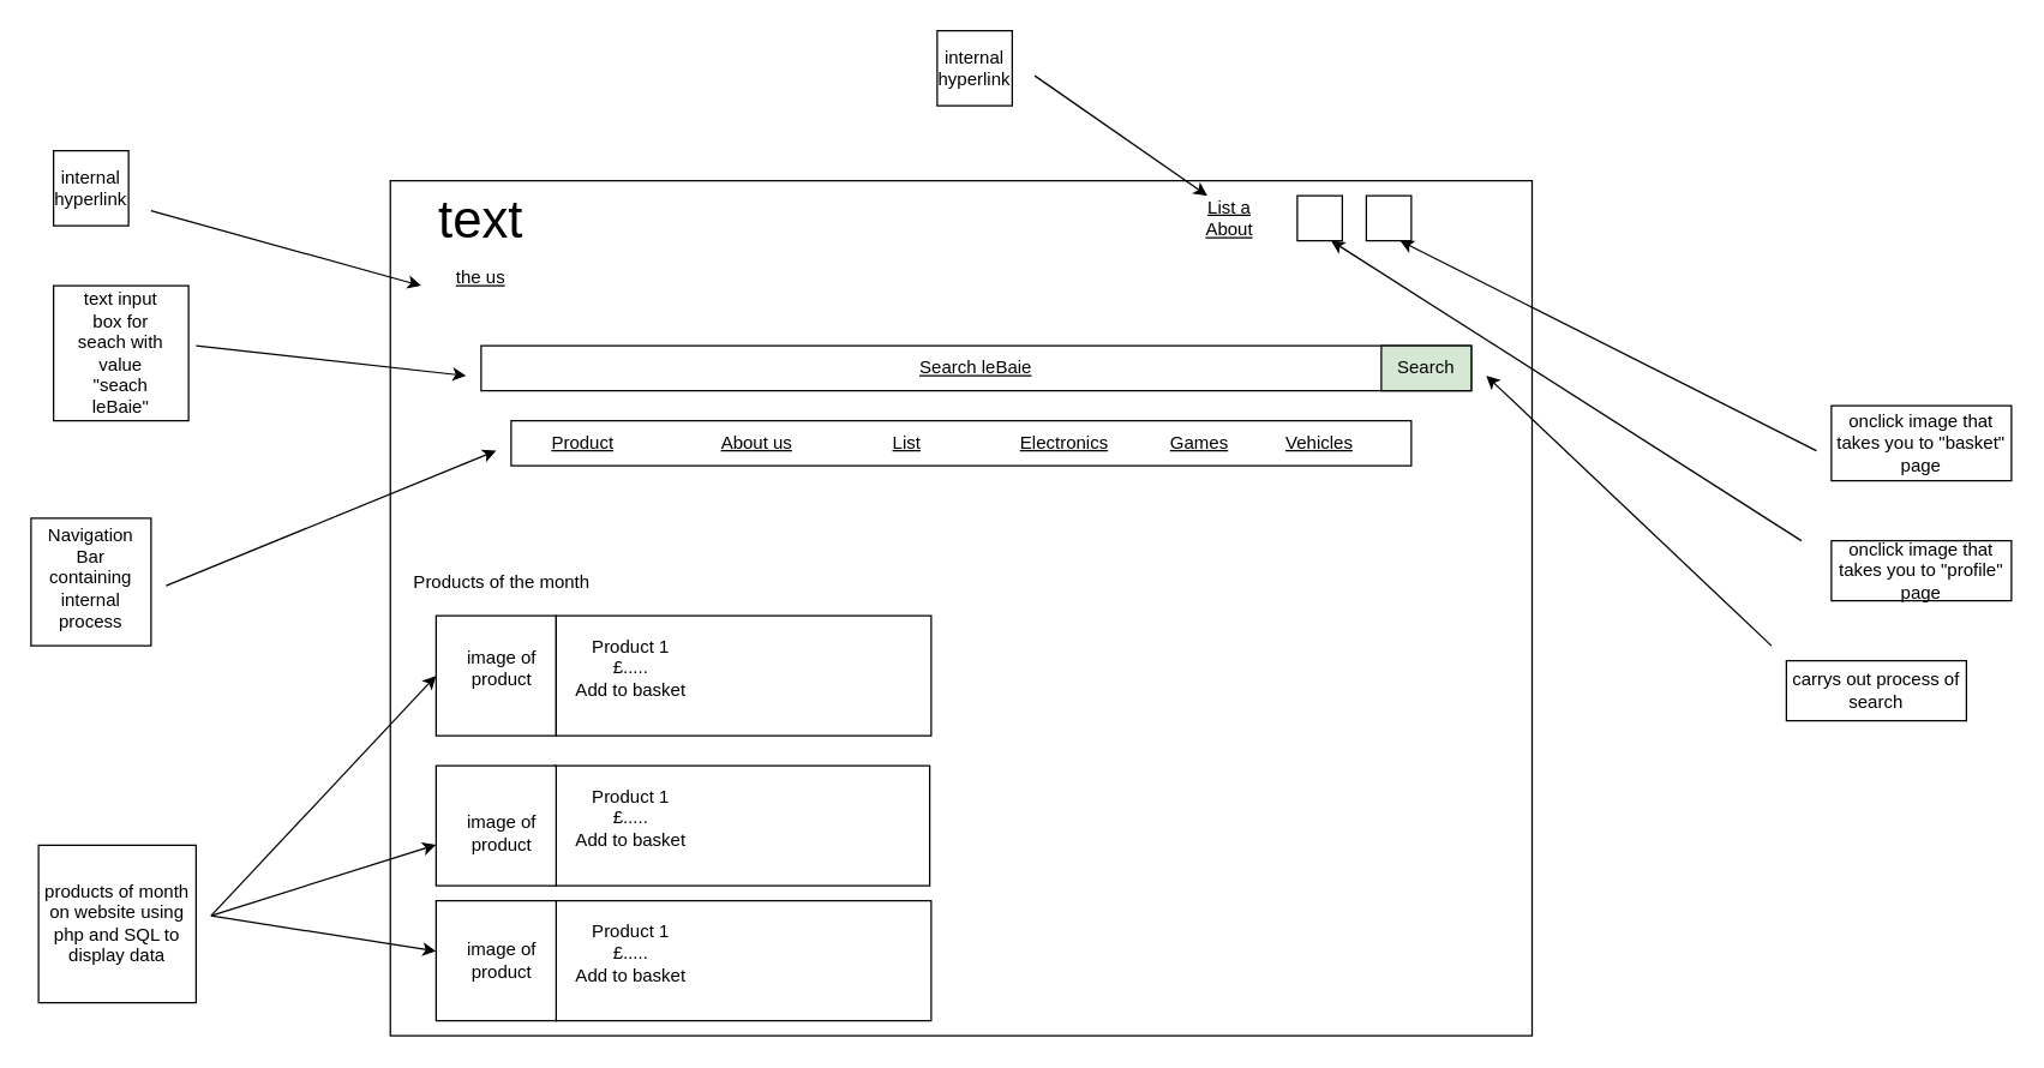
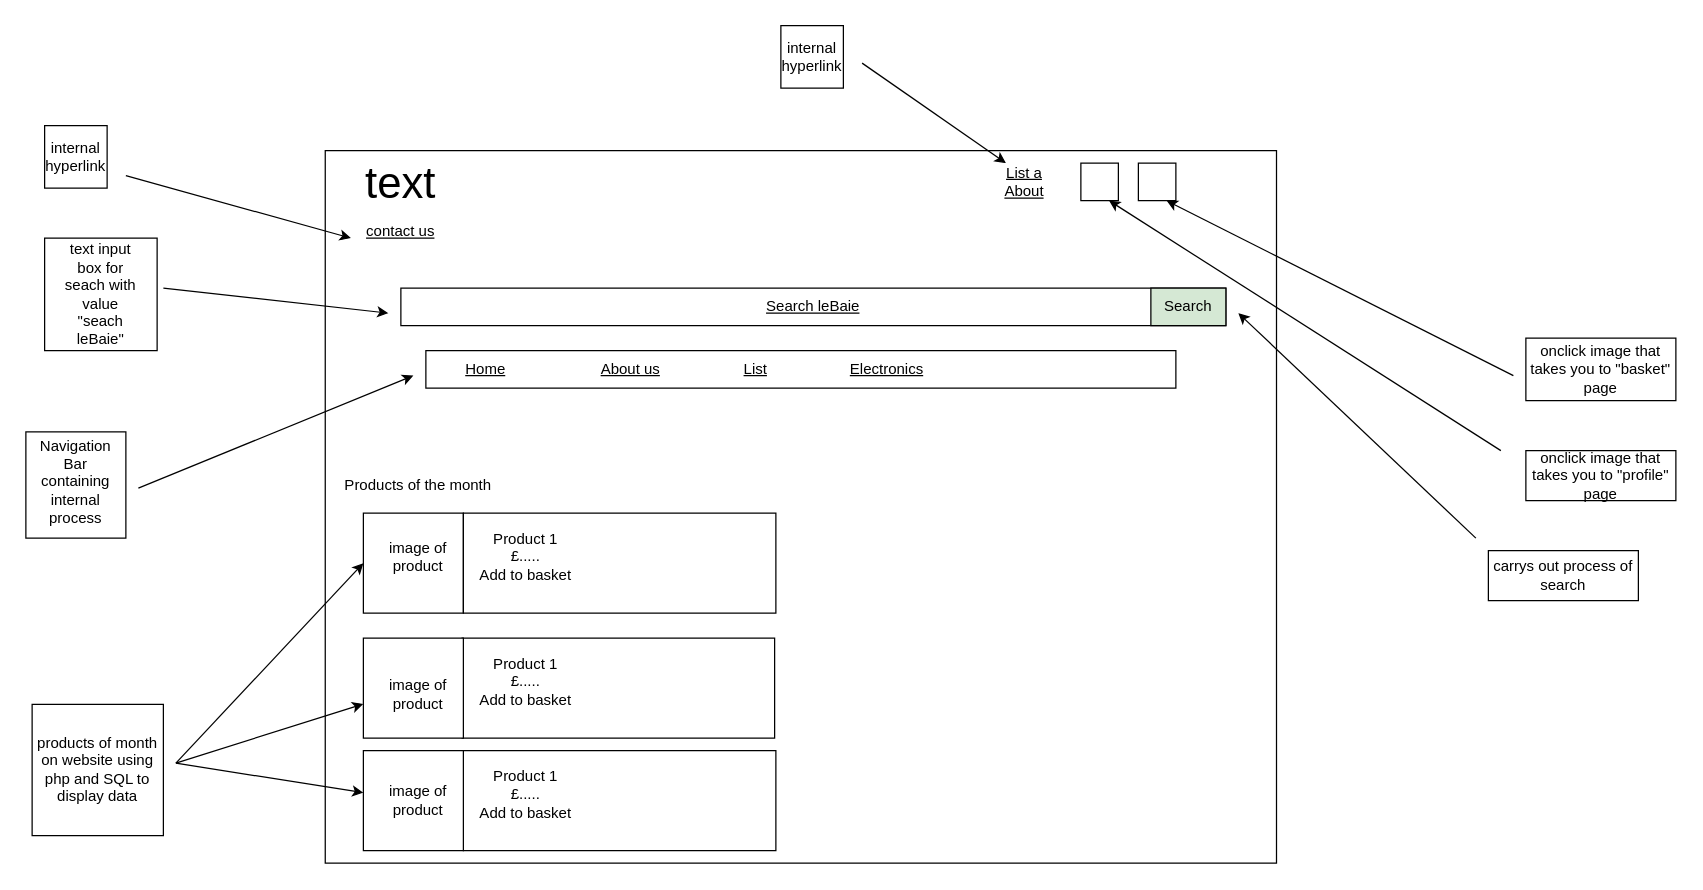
  <mxCell id="0" />
  <mxCell id="1" parent="0" />
  <mxCell id="2" value="" style="whiteSpace=wrap;html=1;aspect=fixed;" parent="1" vertex="1"><mxGeometry x="290" y="410" width="80" height="80" as="geometry" /></mxCell>
  <mxCell id="3" value="" style="rounded=0;whiteSpace=wrap;html=1;" parent="1" vertex="1"><mxGeometry x="369" y="510" width="250" height="80" as="geometry" /></mxCell>
  <mxCell id="4" value="" style="whiteSpace=wrap;html=1;aspect=fixed;" parent="1" vertex="1"><mxGeometry x="25" y="563" width="105" height="105" as="geometry" /></mxCell>
  <mxCell id="5" value="" style="rounded=0;whiteSpace=wrap;html=1;fillColor=none;" parent="1" vertex="1"><mxGeometry x="340" y="280" width="600" height="30" as="geometry" /></mxCell>
  <mxCell id="6" value="" style="rounded=0;whiteSpace=wrap;html=1;fillColor=none;fontStyle=4" parent="1" vertex="1"><mxGeometry x="259.5" y="120" width="761" height="570" as="geometry" /></mxCell>
  <mxCell id="7" value="" style="whiteSpace=wrap;html=1;aspect=fixed;fillColor=none;" parent="1" vertex="1"><mxGeometry x="35" y="100" width="50" height="50" as="geometry" /></mxCell>
  <mxCell id="8" value="" style="whiteSpace=wrap;html=1;aspect=fixed;fillColor=none;" parent="1" vertex="1"><mxGeometry x="35" y="190" width="90" height="90" as="geometry" /></mxCell>
  <mxCell id="9" value="" style="endArrow=none;html=1;rounded=0;" parent="1" edge="1"><mxGeometry width="50" height="50" relative="1" as="geometry"><mxPoint x="390" y="625" as="sourcePoint" /><mxPoint x="390" y="625" as="targetPoint" /></mxGeometry></mxCell>
  <mxCell id="10" value="Search leBaie" style="rounded=0;whiteSpace=wrap;html=1;fontStyle=4" parent="1" vertex="1"><mxGeometry x="320" y="230" width="660" height="30" as="geometry" /></mxCell>
  <mxCell id="11" value="&lt;font style=&quot;font-size: 35px;&quot;&gt;text&lt;/font&gt;" style="text;html=1;strokeColor=none;fillColor=none;align=center;verticalAlign=middle;whiteSpace=wrap;rounded=0;fontStyle=0" parent="1" vertex="1"><mxGeometry x="290" y="140" width="60" height="10" as="geometry" /></mxCell>
- <mxCell id="12" value="&lt;span&gt;Product &lt;/span&gt;" style="text;html=1;strokeColor=none;fillColor=none;align=center;verticalAlign=middle;whiteSpace=wrap;rounded=0;fontStyle=4" parent="1" vertex="1"><mxGeometry x="358" y="280" width="60" height="30" as="geometry" /></mxCell>
+ <mxCell id="12" value="&lt;span&gt;Home &lt;/span&gt;" style="text;html=1;strokeColor=none;fillColor=none;align=center;verticalAlign=middle;whiteSpace=wrap;rounded=0;fontStyle=4" parent="1" vertex="1"><mxGeometry x="358" y="280" width="60" height="30" as="geometry" /></mxCell>
  <mxCell id="13" value="Electronics " style="text;html=1;strokeColor=none;fillColor=none;align=center;verticalAlign=middle;whiteSpace=wrap;rounded=0;fontStyle=4" parent="1" vertex="1"><mxGeometry x="679" y="280" width="60" height="30" as="geometry" /></mxCell>
  <mxCell id="14" value="List" style="text;html=1;strokeColor=none;fillColor=none;align=center;verticalAlign=middle;whiteSpace=wrap;rounded=0;fontStyle=4" parent="1" vertex="1"><mxGeometry x="574" y="280" width="60" height="30" as="geometry" /></mxCell>
- <mxCell id="15" value="Vehicles" style="text;html=1;strokeColor=none;fillColor=none;align=center;verticalAlign=middle;whiteSpace=wrap;rounded=0;fontStyle=4" parent="1" vertex="1"><mxGeometry x="849" y="280" width="60" height="30" as="geometry" /></mxCell>
  <mxCell id="16" value="About us" style="text;html=1;strokeColor=none;fillColor=none;align=center;verticalAlign=middle;whiteSpace=wrap;rounded=0;fontStyle=4" parent="1" vertex="1"><mxGeometry x="474" y="280" width="60" height="30" as="geometry" /></mxCell>
- <mxCell id="17" value="Games" style="text;html=1;strokeColor=none;fillColor=none;align=center;verticalAlign=middle;whiteSpace=wrap;rounded=0;fontStyle=4" parent="1" vertex="1"><mxGeometry x="769" y="280" width="60" height="30" as="geometry" /></mxCell>
- <mxCell id="18" value="&lt;span&gt;the us&lt;br&gt;&lt;/span&gt;" style="text;html=1;strokeColor=none;fillColor=none;align=center;verticalAlign=middle;whiteSpace=wrap;rounded=0;fontStyle=4" parent="1" vertex="1"><mxGeometry x="290" y="170" width="60" height="30" as="geometry" /></mxCell>
+ <mxCell id="18" value="&lt;span&gt;contact us&lt;br&gt;&lt;/span&gt;" style="text;html=1;strokeColor=none;fillColor=none;align=center;verticalAlign=middle;whiteSpace=wrap;rounded=0;fontStyle=4" parent="1" vertex="1"><mxGeometry x="290" y="170" width="60" height="30" as="geometry" /></mxCell>
  <mxCell id="19" value="Navigation Bar containing internal process" style="text;html=1;strokeColor=none;fillColor=none;align=center;verticalAlign=middle;whiteSpace=wrap;rounded=0;" parent="1" vertex="1"><mxGeometry x="30" y="370" width="60" height="30" as="geometry" /></mxCell>
  <mxCell id="20" value="internal hyperlink " style="text;html=1;fillColor=none;align=center;verticalAlign=middle;whiteSpace=wrap;rounded=0;" parent="1" vertex="1"><mxGeometry x="30" y="110" width="60" height="30" as="geometry" /></mxCell>
  <mxCell id="21" value="" style="endArrow=classic;html=1;rounded=0;" parent="1" edge="1"><mxGeometry width="50" height="50" relative="1" as="geometry"><mxPoint x="110" y="390" as="sourcePoint" /><mxPoint x="330" y="300" as="targetPoint" /></mxGeometry></mxCell>
  <mxCell id="22" value="" style="endArrow=classic;html=1;rounded=0;" parent="1" edge="1"><mxGeometry width="50" height="50" relative="1" as="geometry"><mxPoint x="100" y="140" as="sourcePoint" /><mxPoint x="280" y="190" as="targetPoint" /></mxGeometry></mxCell>
  <mxCell id="23" value="" style="endArrow=classic;html=1;rounded=0;" parent="1" edge="1"><mxGeometry width="50" height="50" relative="1" as="geometry"><mxPoint x="130" y="230" as="sourcePoint" /><mxPoint x="310" y="250" as="targetPoint" /></mxGeometry></mxCell>
  <mxCell id="24" value="text input box for seach with value &quot;seach leBaie&quot; " style="text;html=1;strokeColor=none;fillColor=none;align=center;verticalAlign=middle;whiteSpace=wrap;rounded=0;" parent="1" vertex="1"><mxGeometry x="50" y="220" width="60" height="30" as="geometry" /></mxCell>
  <mxCell id="25" value="Search" style="rounded=0;whiteSpace=wrap;html=1;fillColor=#d5e8d4;" parent="1" vertex="1"><mxGeometry x="920" y="230" width="60" height="30" as="geometry" /></mxCell>
  <mxCell id="26" value="" style="rounded=0;whiteSpace=wrap;html=1;fillColor=none;" parent="1" vertex="1"><mxGeometry x="20" y="345" width="80" height="85" as="geometry" /></mxCell>
  <mxCell id="27" value="" style="endArrow=classic;html=1;rounded=0;" parent="1" edge="1"><mxGeometry width="50" height="50" relative="1" as="geometry"><mxPoint x="1180" y="430" as="sourcePoint" /><mxPoint x="990" y="250" as="targetPoint" /></mxGeometry></mxCell>
  <mxCell id="28" value="carrys out process of search" style="rounded=0;whiteSpace=wrap;html=1;fillColor=none;" parent="1" vertex="1"><mxGeometry x="1190" y="440" width="120" height="40" as="geometry" /></mxCell>
  <mxCell id="29" value="" style="whiteSpace=wrap;html=1;aspect=fixed;" parent="1" vertex="1"><mxGeometry x="864" y="130" width="30" height="30" as="geometry" /></mxCell>
  <mxCell id="30" value="" style="whiteSpace=wrap;html=1;aspect=fixed;" parent="1" vertex="1"><mxGeometry x="910" y="130" width="30" height="30" as="geometry" /></mxCell>
  <mxCell id="31" value="" style="endArrow=classic;html=1;rounded=0;entryX=0.75;entryY=1;entryDx=0;entryDy=0;" parent="1" target="29" edge="1"><mxGeometry width="50" height="50" relative="1" as="geometry"><mxPoint x="1200" y="360" as="sourcePoint" /><mxPoint x="930" y="170" as="targetPoint" /></mxGeometry></mxCell>
  <mxCell id="32" value="onclick image that takes you to &quot;profile&quot; page" style="rounded=0;whiteSpace=wrap;html=1;fillColor=none;" parent="1" vertex="1"><mxGeometry x="1220" y="360" width="120" height="40" as="geometry" /></mxCell>
  <mxCell id="33" value="" style="endArrow=classic;html=1;rounded=0;entryX=0.75;entryY=1;entryDx=0;entryDy=0;" parent="1" target="30" edge="1"><mxGeometry width="50" height="50" relative="1" as="geometry"><mxPoint x="1210" y="300" as="sourcePoint" /><mxPoint x="980" y="170" as="targetPoint" /></mxGeometry></mxCell>
  <mxCell id="34" value="onclick image that takes you to &quot;basket&quot; page" style="rounded=0;whiteSpace=wrap;html=1;fillColor=none;" parent="1" vertex="1"><mxGeometry x="1220" y="270" width="120" height="50" as="geometry" /></mxCell>
  <mxCell id="35" value="&lt;u&gt;List a About&lt;/u&gt;" style="text;html=1;strokeColor=none;fillColor=none;align=center;verticalAlign=middle;whiteSpace=wrap;rounded=0;" parent="1" vertex="1"><mxGeometry x="789" y="130" width="60" height="30" as="geometry" /></mxCell>
  <mxCell id="36" value="" style="whiteSpace=wrap;html=1;aspect=fixed;fillColor=none;" parent="1" vertex="1"><mxGeometry x="624" y="20" width="50" height="50" as="geometry" /></mxCell>
  <mxCell id="37" value="internal hyperlink " style="text;html=1;fillColor=none;align=center;verticalAlign=middle;whiteSpace=wrap;rounded=0;" parent="1" vertex="1"><mxGeometry x="619" y="30" width="60" height="30" as="geometry" /></mxCell>
  <mxCell id="38" value="" style="endArrow=classic;html=1;rounded=0;entryX=0.25;entryY=0;entryDx=0;entryDy=0;" parent="1" target="35" edge="1"><mxGeometry width="50" height="50" relative="1" as="geometry"><mxPoint x="689" y="50" as="sourcePoint" /><mxPoint x="799" y="110" as="targetPoint" /></mxGeometry></mxCell>
  <mxCell id="39" value="" style="rounded=0;whiteSpace=wrap;html=1;" parent="1" vertex="1"><mxGeometry x="370" y="410" width="250" height="80" as="geometry" /></mxCell>
  <mxCell id="40" value="Products of the month" style="text;html=1;strokeColor=none;fillColor=none;align=center;verticalAlign=middle;whiteSpace=wrap;rounded=0;" parent="1" vertex="1"><mxGeometry x="194" y="370" width="280" height="35" as="geometry" /></mxCell>
  <mxCell id="41" value="Product 1&lt;br&gt;£.....&lt;br&gt;Add to basket" style="text;html=1;strokeColor=none;fillColor=none;align=center;verticalAlign=middle;whiteSpace=wrap;rounded=0;" parent="1" vertex="1"><mxGeometry x="370" y="430" width="100" height="30" as="geometry" /></mxCell>
  <mxCell id="42" value="&amp;nbsp;products of month&amp;nbsp; on website using php and SQL to display data" style="text;html=1;strokeColor=none;fillColor=none;align=center;verticalAlign=middle;whiteSpace=wrap;rounded=0;" parent="1" vertex="1"><mxGeometry x="25" y="540" width="105" height="150" as="geometry" /></mxCell>
  <mxCell id="43" value="" style="endArrow=classic;html=1;rounded=0;" parent="1" edge="1"><mxGeometry width="50" height="50" relative="1" as="geometry"><mxPoint x="140" y="610" as="sourcePoint" /><mxPoint x="290" y="562.632" as="targetPoint" /></mxGeometry></mxCell>
  <mxCell id="44" value="" style="endArrow=classic;html=1;rounded=0;" parent="1" edge="1"><mxGeometry width="50" height="50" relative="1" as="geometry"><mxPoint x="140" y="610" as="sourcePoint" /><mxPoint x="290" y="633.684" as="targetPoint" /></mxGeometry></mxCell>
  <mxCell id="45" value="" style="endArrow=classic;html=1;rounded=0;entryX=0;entryY=0.5;entryDx=0;entryDy=0;" parent="1" edge="1"><mxGeometry width="50" height="50" relative="1" as="geometry"><mxPoint x="140" y="610" as="sourcePoint" /><mxPoint x="290" y="450" as="targetPoint" /></mxGeometry></mxCell>
  <mxCell id="46" value="" style="whiteSpace=wrap;html=1;aspect=fixed;" parent="1" vertex="1"><mxGeometry x="290" y="510" width="80" height="80" as="geometry" /></mxCell>
  <mxCell id="47" value="Product 1&lt;br&gt;£.....&lt;br&gt;Add to basket" style="text;html=1;strokeColor=none;fillColor=none;align=center;verticalAlign=middle;whiteSpace=wrap;rounded=0;" parent="1" vertex="1"><mxGeometry x="370" y="530" width="100" height="30" as="geometry" /></mxCell>
  <mxCell id="48" value="" style="rounded=0;whiteSpace=wrap;html=1;" parent="1" vertex="1"><mxGeometry x="370" y="600" width="250" height="80" as="geometry" /></mxCell>
  <mxCell id="49" value="" style="whiteSpace=wrap;html=1;aspect=fixed;" parent="1" vertex="1"><mxGeometry x="290" y="600" width="80" height="80" as="geometry" /></mxCell>
  <mxCell id="50" value="Product 1&lt;br&gt;£.....&lt;br&gt;Add to basket" style="text;html=1;strokeColor=none;fillColor=none;align=center;verticalAlign=middle;whiteSpace=wrap;rounded=0;" parent="1" vertex="1"><mxGeometry x="370" y="620" width="100" height="30" as="geometry" /></mxCell>
  <mxCell id="51" value="image of product" style="text;html=1;strokeColor=none;fillColor=none;align=center;verticalAlign=middle;whiteSpace=wrap;rounded=0;" parent="1" vertex="1"><mxGeometry x="304" y="430" width="60" height="30" as="geometry" /></mxCell>
  <mxCell id="52" value="image of product" style="text;html=1;strokeColor=none;fillColor=none;align=center;verticalAlign=middle;whiteSpace=wrap;rounded=0;" parent="1" vertex="1"><mxGeometry x="304" y="540" width="60" height="30" as="geometry" /></mxCell>
  <mxCell id="53" value="image of product" style="text;html=1;strokeColor=none;fillColor=none;align=center;verticalAlign=middle;whiteSpace=wrap;rounded=0;" parent="1" vertex="1"><mxGeometry x="304" y="625" width="60" height="30" as="geometry" /></mxCell>
